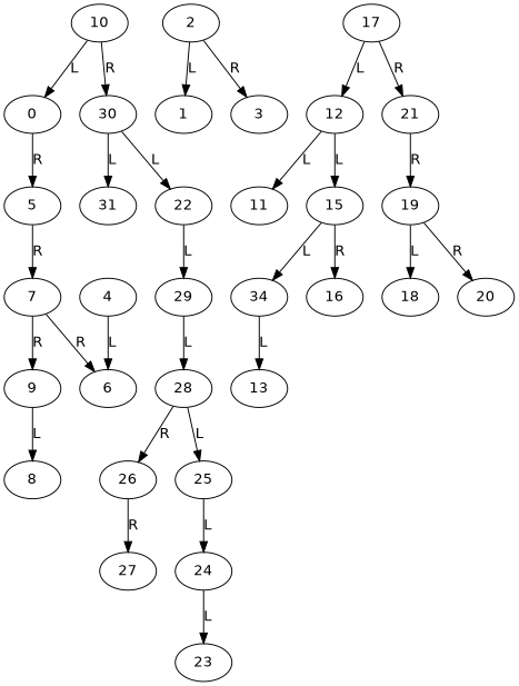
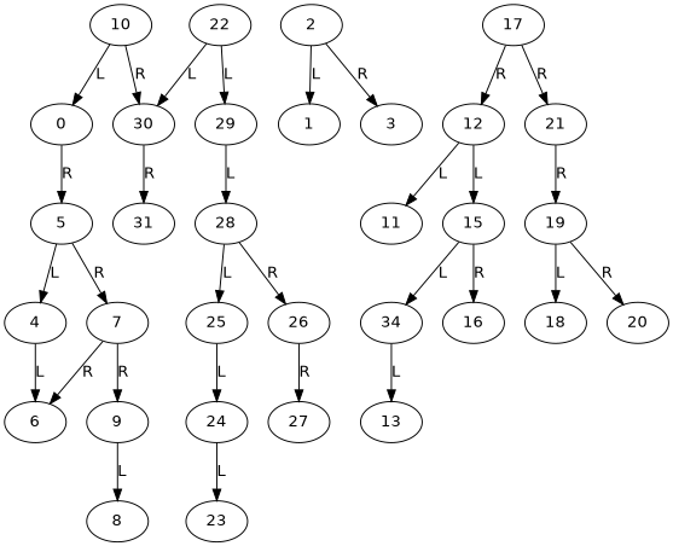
  digraph {
    fontname="DejaVu Sans"
    node [fontname="DejaVu Sans"]
    edge [fontname="DejaVu Sans"]
    10
    0
    30
    5
    22
    31
    4
    7
    29
    6
    9
    2
    1
    3
    8
    17
    12
    21
    28
    11
    15
    19
    25
    26
    n25 [label=34]
    16
    18
    20
    13
    24
    23
    27
    10 -> 0 [label=L]
    10 -> 30 [label=R]
    0 -> 5 [label=R]
-   30 -> 22 [label=L]
-   30 -> 31 [label=L]
+   22 -> 30 [label=L]
+   30 -> 31 [label=R]
+   5 -> 4 [label=L]
    5 -> 7 [label=R]
    22 -> 29 [label=L]
    4 -> 6 [label=L]
    7 -> 6 [label=R]
    7 -> 9 [label=R]
    29 -> 28 [label=L]
    9 -> 8 [label=L]
    2 -> 1 [label=L]
    2 -> 3 [label=R]
-   17 -> 12 [label=L]
+   17 -> 12 [label=R]
    17 -> 21 [label=R]
    12 -> 11 [label=L]
    12 -> 15 [label=L]
    21 -> 19 [label=R]
    28 -> 25 [label=L]
    28 -> 26 [label=R]
    15 -> n25 [label=L]
    15 -> 16 [label=R]
    19 -> 18 [label=L]
    19 -> 20 [label=R]
    25 -> 24 [label=L]
    26 -> 27 [label=R]
    n25 -> 13 [label=L]
    24 -> 23 [label=L]
  }
